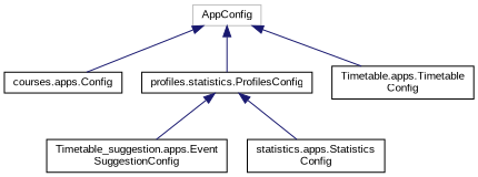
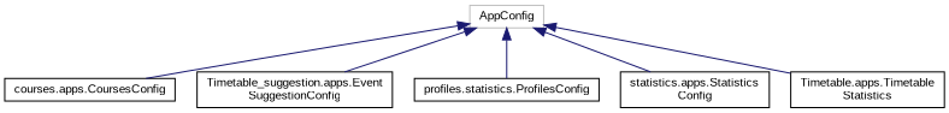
  digraph {
    fontname="Liberation Sans"
    rankdir=TB
    node [color=black fillcolor=white fontname="Liberation Sans" fontsize=10 shape=record style=filled]
    edge [color=midnightblue dir=back fontname="Liberation Sans" fontsize=10 labelfontname=Helvetica labelfontsize=10 style=solid]
    n1 [color=grey75 height=0.2 label=AppConfig width=0.4]
-   n2 [height=0.2 label="courses.apps.Config" width=0.4]
+   n2 [height=0.2 label="courses.apps.CoursesConfig" width=0.4]
    n3 [height=0.2 label="Timetable_suggestion.apps.Event\lSuggestionConfig" width=0.4]
    n4 [height=0.2 label="profiles.statistics.ProfilesConfig" width=0.4]
    n5 [height=0.2 label="statistics.apps.Statistics\lConfig" width=0.4]
-   n6 [height=0.2 label="Timetable.apps.Timetable\lConfig" width=0.4]
+   n6 [height=0.2 label="Timetable.apps.Timetable\lStatistics" width=0.4]
    n1 -> n2
-   n4 -> n3
+   n1 -> n3
    n1 -> n4
-   n4 -> n5
+   n1 -> n5
    n1 -> n6
  }
